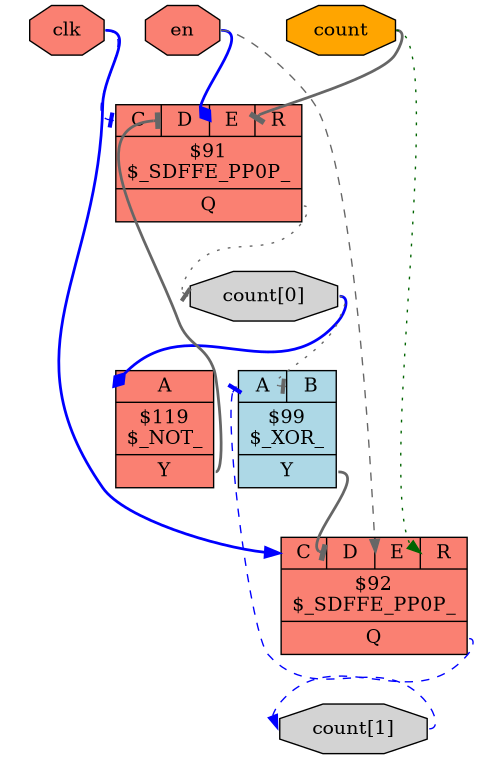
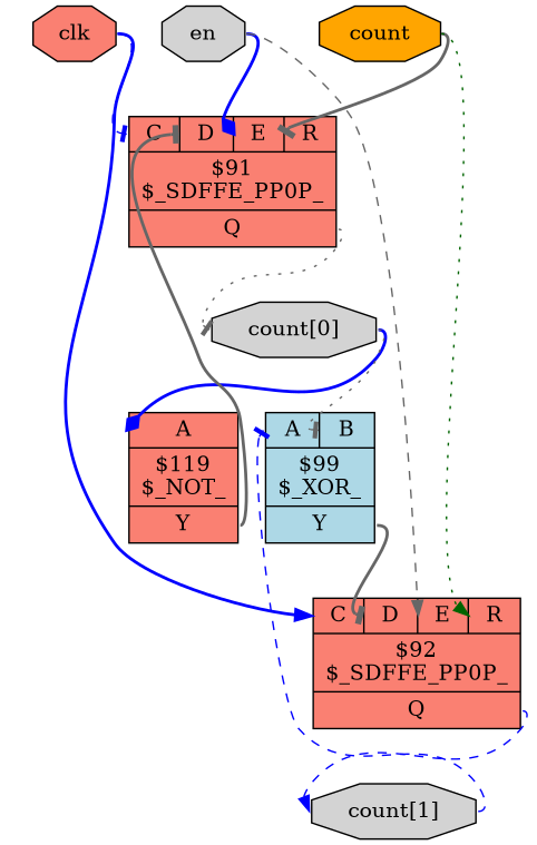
  digraph {
    rankdir=TB
    remincross=true
    node [color=black fillcolor=salmon fontcolor=black shape=octagon style=filled]
    edge [arrowhead=tee color=blue fontcolor=black headport="p8:w" style=bold tailport=e]
    n1 [label=clk]
    n2 [label="{{<p8> C|<p9> D|<p10> E|<p11> R}|$91\n$_SDFFE_PP0P_|{<p12> Q}}" shape=record color="" fontcolor=""]
    n3 [label="{{<p8> C|<p9> D|<p10> E|<p11> R}|$92\n$_SDFFE_PP0P_|{<p12> Q}}" shape=record color="" fontcolor=""]
    n4 [fillcolor=lightgrey label="count[0]"]
    n5 [fillcolor=lightgrey label="count[1]"]
    n6 [label="{{<p15> A}|$119\n$_NOT_|{<p16> Y}}" shape=record color="" fontcolor=""]
    n7 [fillcolor=lightblue label="{{<p15> A|<p18> B}|$99\n$_XOR_|{<p16> Y}}" shape=record color="" fontcolor=""]
-   n8 [label=en]
+   n8 [fillcolor=lightgrey label=en]
    n9 [fillcolor=orange label=count]
    n1 -> n2 [style=dashed]
    n1 -> n3 [arrowhead=normal]
    n2 -> n4 [color=gray40 headport=w style=dotted tailport="p12:e"]
    n3 -> n5 [arrowhead=normal headport=w style=dashed tailport="p12:e"]
    n4 -> n6 [arrowhead=diamond headport="p15:w"]
    n4 -> n7 [color=gray40 headport="p18:w" style=dotted]
    n5 -> n7 [headport="p15:w" style=dashed]
    n6 -> n2 [color=gray40 headport="p9:w" tailport="p16:e"]
    n7 -> n3 [color=gray40 headport="p9:w" tailport="p16:e"]
    n8 -> n2 [arrowhead=diamond headport="p10:w"]
    n8 -> n3 [arrowhead=normal color=gray40 headport="p10:w" style=dashed]
    n9 -> n2 [color=gray40 headport="p11:w"]
    n9 -> n3 [arrowhead=normal color=darkgreen headport="p11:w" style=dotted]
  }
